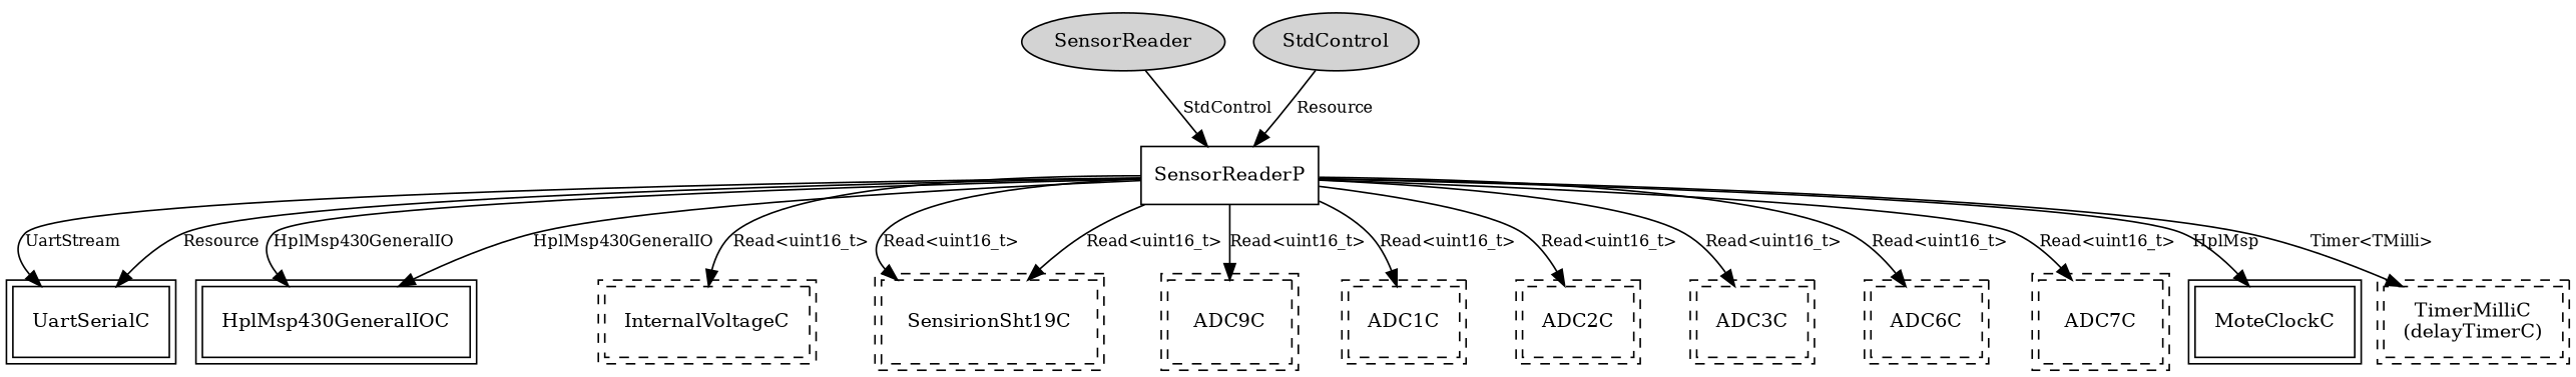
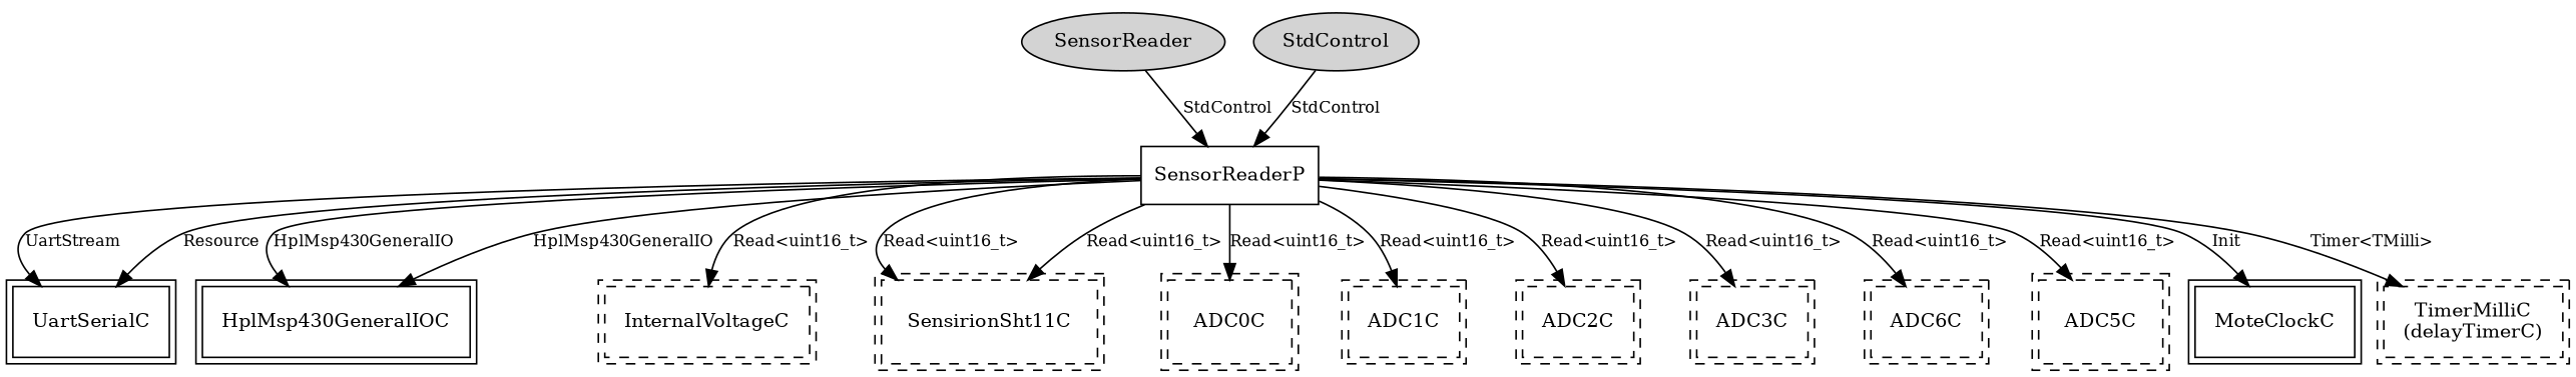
  digraph {
    node [fontsize=12 shape=box style=dashed peripheries=2]
    edge [fontsize=10]
    n1 [label=SensorReader shape=ellipse style=filled peripheries=""]
    SensorReaderP [style="" peripheries=""]
    UartSerialC [style=""]
    HplMsp430GeneralIOC [style=""]
    n5 [label=InternalVoltageC]
-   n6 [label=SensirionSht19C]
-   n7 [label=ADC9C]
+   n6 [label=SensirionSht11C]
+   n7 [label=ADC0C]
    n8 [label=ADC1C]
    n9 [label=ADC2C]
    n10 [label=ADC3C]
    n11 [label=ADC6C]
-   n12 [label=ADC7C]
+   n12 [label=ADC5C]
    MoteClockC [style=""]
    n14 [label="TimerMilliC\n(delayTimerC)"]
    n15 [label=StdControl shape=ellipse style=filled peripheries=""]
    n1 -> SensorReaderP [label=StdControl]
    SensorReaderP -> UartSerialC [label=UartStream]
    SensorReaderP -> UartSerialC [label=Resource]
    SensorReaderP -> HplMsp430GeneralIOC [label=HplMsp430GeneralIO]
    SensorReaderP -> HplMsp430GeneralIOC [label=HplMsp430GeneralIO]
    SensorReaderP -> n5 [label="Read<uint16_t>"]
    SensorReaderP -> n6 [label="Read<uint16_t>"]
    SensorReaderP -> n6 [label="Read<uint16_t>"]
    SensorReaderP -> n7 [label="Read<uint16_t>"]
    SensorReaderP -> n8 [label="Read<uint16_t>"]
    SensorReaderP -> n9 [label="Read<uint16_t>"]
    SensorReaderP -> n10 [label="Read<uint16_t>"]
    SensorReaderP -> n11 [label="Read<uint16_t>"]
    SensorReaderP -> n12 [label="Read<uint16_t>"]
-   SensorReaderP -> MoteClockC [label=HplMsp]
+   SensorReaderP -> MoteClockC [label=Init]
    SensorReaderP -> n14 [label="Timer<TMilli>"]
-   n15 -> SensorReaderP [label=Resource]
+   n15 -> SensorReaderP [label=StdControl]
  }
